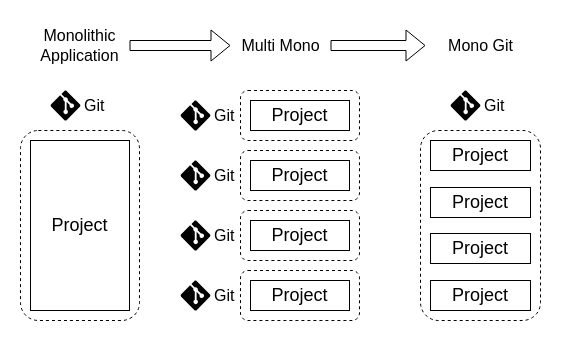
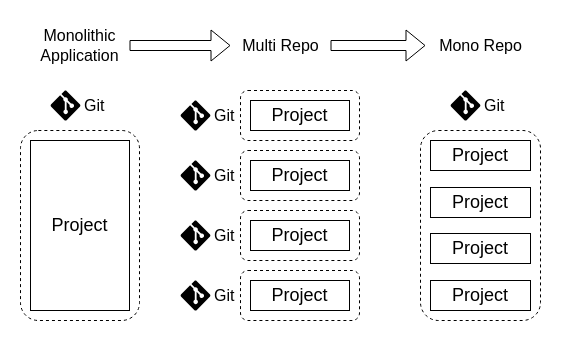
  <mxCell id="0" />
  <mxCell id="1" parent="0" />
  <mxCell id="2" value="" style="rounded=1;whiteSpace=wrap;html=1;fillColor=none;dashed=1;" parent="1" vertex="1"><mxGeometry x="20" y="130" width="119" height="190" as="geometry" /></mxCell>
  <mxCell id="3" value="Project" style="rounded=0;whiteSpace=wrap;html=1;fillColor=default;fontSize=18;" parent="1" vertex="1"><mxGeometry x="30" y="140" width="99" height="170" as="geometry" /></mxCell>
  <mxCell id="4" value="Project" style="rounded=0;whiteSpace=wrap;html=1;fillColor=default;fontSize=18;" parent="1" vertex="1"><mxGeometry x="250" y="280" width="99" height="30" as="geometry" /></mxCell>
  <mxCell id="5" value="" style="rounded=1;whiteSpace=wrap;html=1;fillColor=none;dashed=1;" parent="1" vertex="1"><mxGeometry x="420" y="130" width="120" height="190" as="geometry" /></mxCell>
  <mxCell id="6" value="Project" style="rounded=0;whiteSpace=wrap;html=1;fillColor=default;fontSize=18;" parent="1" vertex="1"><mxGeometry x="430" y="280" width="100" height="30" as="geometry" /></mxCell>
  <mxCell id="7" value="Git" style="verticalLabelPosition=middle;html=1;verticalAlign=middle;align=left;strokeColor=none;fillColor=#000000;shape=mxgraph.azure.git_repository;dashed=1;fontSize=16;labelPosition=right;spacing=0;spacingLeft=4;" parent="1" vertex="1"><mxGeometry x="50" y="90" width="30" height="30" as="geometry" /></mxCell>
  <mxCell id="8" value="Git" style="verticalLabelPosition=middle;html=1;verticalAlign=middle;align=left;strokeColor=none;fillColor=#000000;shape=mxgraph.azure.git_repository;dashed=1;fontSize=16;labelPosition=right;spacing=0;spacingLeft=4;" parent="1" vertex="1"><mxGeometry x="450" y="90" width="30" height="30" as="geometry" /></mxCell>
  <mxCell id="9" value="Project" style="rounded=0;whiteSpace=wrap;html=1;fillColor=default;fontSize=18;" vertex="1" parent="1"><mxGeometry x="430" y="233" width="100" height="30" as="geometry" /></mxCell>
  <mxCell id="10" value="Project" style="rounded=0;whiteSpace=wrap;html=1;fillColor=default;fontSize=18;" vertex="1" parent="1"><mxGeometry x="430" y="187" width="100" height="30" as="geometry" /></mxCell>
  <mxCell id="11" value="Project" style="rounded=0;whiteSpace=wrap;html=1;fillColor=default;fontSize=18;" vertex="1" parent="1"><mxGeometry x="430" y="140" width="100" height="30" as="geometry" /></mxCell>
  <mxCell id="12" value="" style="rounded=1;whiteSpace=wrap;html=1;fillColor=none;dashed=1;" vertex="1" parent="1"><mxGeometry x="240" y="270" width="119" height="50" as="geometry" /></mxCell>
  <mxCell id="13" value="Git" style="verticalLabelPosition=middle;html=1;verticalAlign=middle;align=left;strokeColor=none;fillColor=#000000;shape=mxgraph.azure.git_repository;dashed=1;fontSize=16;labelPosition=right;spacing=0;spacingLeft=4;" vertex="1" parent="1"><mxGeometry x="180" y="280" width="30" height="30" as="geometry" /></mxCell>
  <mxCell id="14" value="Project" style="rounded=0;whiteSpace=wrap;html=1;fillColor=default;fontSize=18;" vertex="1" parent="1"><mxGeometry x="250" y="220" width="99" height="30" as="geometry" /></mxCell>
  <mxCell id="15" value="" style="rounded=1;whiteSpace=wrap;html=1;fillColor=none;dashed=1;" vertex="1" parent="1"><mxGeometry x="240" y="210" width="119" height="50" as="geometry" /></mxCell>
  <mxCell id="16" value="Git" style="verticalLabelPosition=middle;html=1;verticalAlign=middle;align=left;strokeColor=none;fillColor=#000000;shape=mxgraph.azure.git_repository;dashed=1;fontSize=16;labelPosition=right;spacing=0;spacingLeft=4;" vertex="1" parent="1"><mxGeometry x="180" y="220" width="30" height="30" as="geometry" /></mxCell>
  <mxCell id="17" value="Project" style="rounded=0;whiteSpace=wrap;html=1;fillColor=default;fontSize=18;" vertex="1" parent="1"><mxGeometry x="250" y="160" width="99" height="30" as="geometry" /></mxCell>
  <mxCell id="18" value="" style="rounded=1;whiteSpace=wrap;html=1;fillColor=none;dashed=1;" vertex="1" parent="1"><mxGeometry x="240" y="150" width="119" height="50" as="geometry" /></mxCell>
  <mxCell id="19" value="Git" style="verticalLabelPosition=middle;html=1;verticalAlign=middle;align=left;strokeColor=none;fillColor=#000000;shape=mxgraph.azure.git_repository;dashed=1;fontSize=16;labelPosition=right;spacing=0;spacingLeft=4;" vertex="1" parent="1"><mxGeometry x="180" y="160" width="30" height="30" as="geometry" /></mxCell>
  <mxCell id="20" value="Project" style="rounded=0;whiteSpace=wrap;html=1;fillColor=default;fontSize=18;" vertex="1" parent="1"><mxGeometry x="250" y="100" width="99" height="30" as="geometry" /></mxCell>
  <mxCell id="21" value="" style="rounded=1;whiteSpace=wrap;html=1;fillColor=none;dashed=1;" vertex="1" parent="1"><mxGeometry x="240" y="90" width="119" height="50" as="geometry" /></mxCell>
  <mxCell id="22" value="Git" style="verticalLabelPosition=middle;html=1;verticalAlign=middle;align=left;strokeColor=none;fillColor=#000000;shape=mxgraph.azure.git_repository;dashed=1;fontSize=16;labelPosition=right;spacing=0;spacingLeft=4;" vertex="1" parent="1"><mxGeometry x="180" y="100" width="30" height="30" as="geometry" /></mxCell>
  <mxCell id="23" value="" style="edgeStyle=orthogonalEdgeStyle;rounded=0;orthogonalLoop=1;jettySize=auto;html=1;fontSize=16;shape=flexArrow;" edge="1" parent="1" source="24" target="26"><mxGeometry relative="1" as="geometry" /></mxCell>
  <mxCell id="24" value="&lt;font style=&quot;font-size: 16px;&quot;&gt;Monolithic&lt;br&gt;Application&lt;/font&gt;" style="text;html=1;align=center;verticalAlign=middle;resizable=0;points=[];autosize=1;strokeColor=none;fillColor=none;" vertex="1" parent="1"><mxGeometry x="29" y="20" width="100" height="50" as="geometry" /></mxCell>
  <mxCell id="25" value="" style="edgeStyle=orthogonalEdgeStyle;shape=flexArrow;rounded=0;orthogonalLoop=1;jettySize=auto;html=1;fontSize=16;" edge="1" parent="1" source="26" target="27"><mxGeometry relative="1" as="geometry" /></mxCell>
- <mxCell id="26" value="&lt;span style=&quot;font-size: 16px;&quot;&gt;Multi Mono&lt;/span&gt;" style="text;html=1;align=center;verticalAlign=middle;resizable=0;points=[];autosize=1;strokeColor=none;fillColor=none;" vertex="1" parent="1"><mxGeometry x="230" y="30" width="100" height="30" as="geometry" /></mxCell>
- <mxCell id="27" value="Mono Git" style="text;html=1;align=center;verticalAlign=middle;resizable=0;points=[];autosize=1;strokeColor=none;fillColor=none;fontSize=16;" vertex="1" parent="1"><mxGeometry x="425" y="30" width="110" height="30" as="geometry" /></mxCell>
+ <mxCell id="26" value="&lt;span style=&quot;font-size: 16px;&quot;&gt;Multi Repo&lt;/span&gt;" style="text;html=1;align=center;verticalAlign=middle;resizable=0;points=[];autosize=1;strokeColor=none;fillColor=none;" vertex="1" parent="1"><mxGeometry x="230" y="30" width="100" height="30" as="geometry" /></mxCell>
+ <mxCell id="27" value="Mono Repo" style="text;html=1;align=center;verticalAlign=middle;resizable=0;points=[];autosize=1;strokeColor=none;fillColor=none;fontSize=16;" vertex="1" parent="1"><mxGeometry x="425" y="30" width="110" height="30" as="geometry" /></mxCell>
